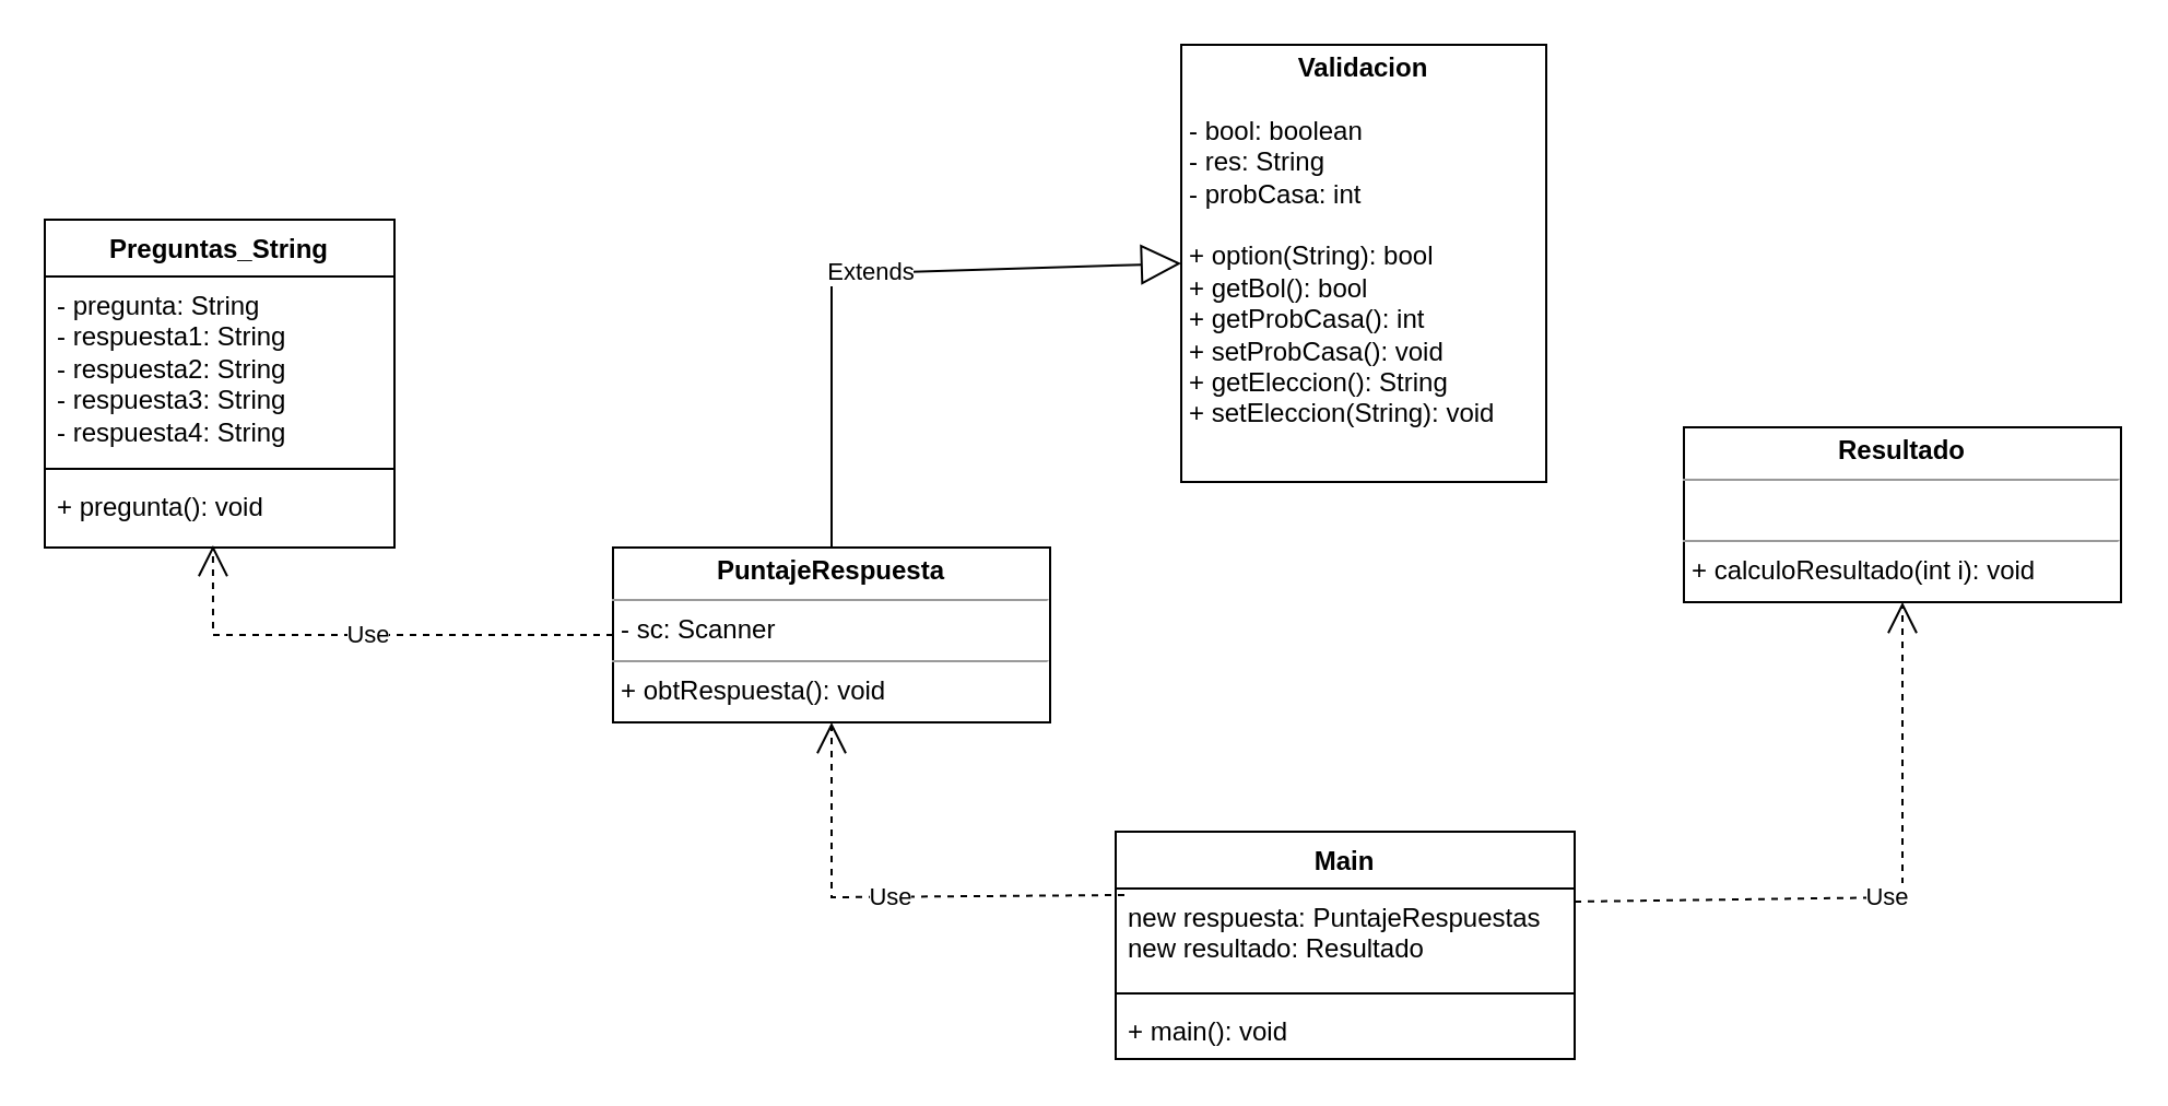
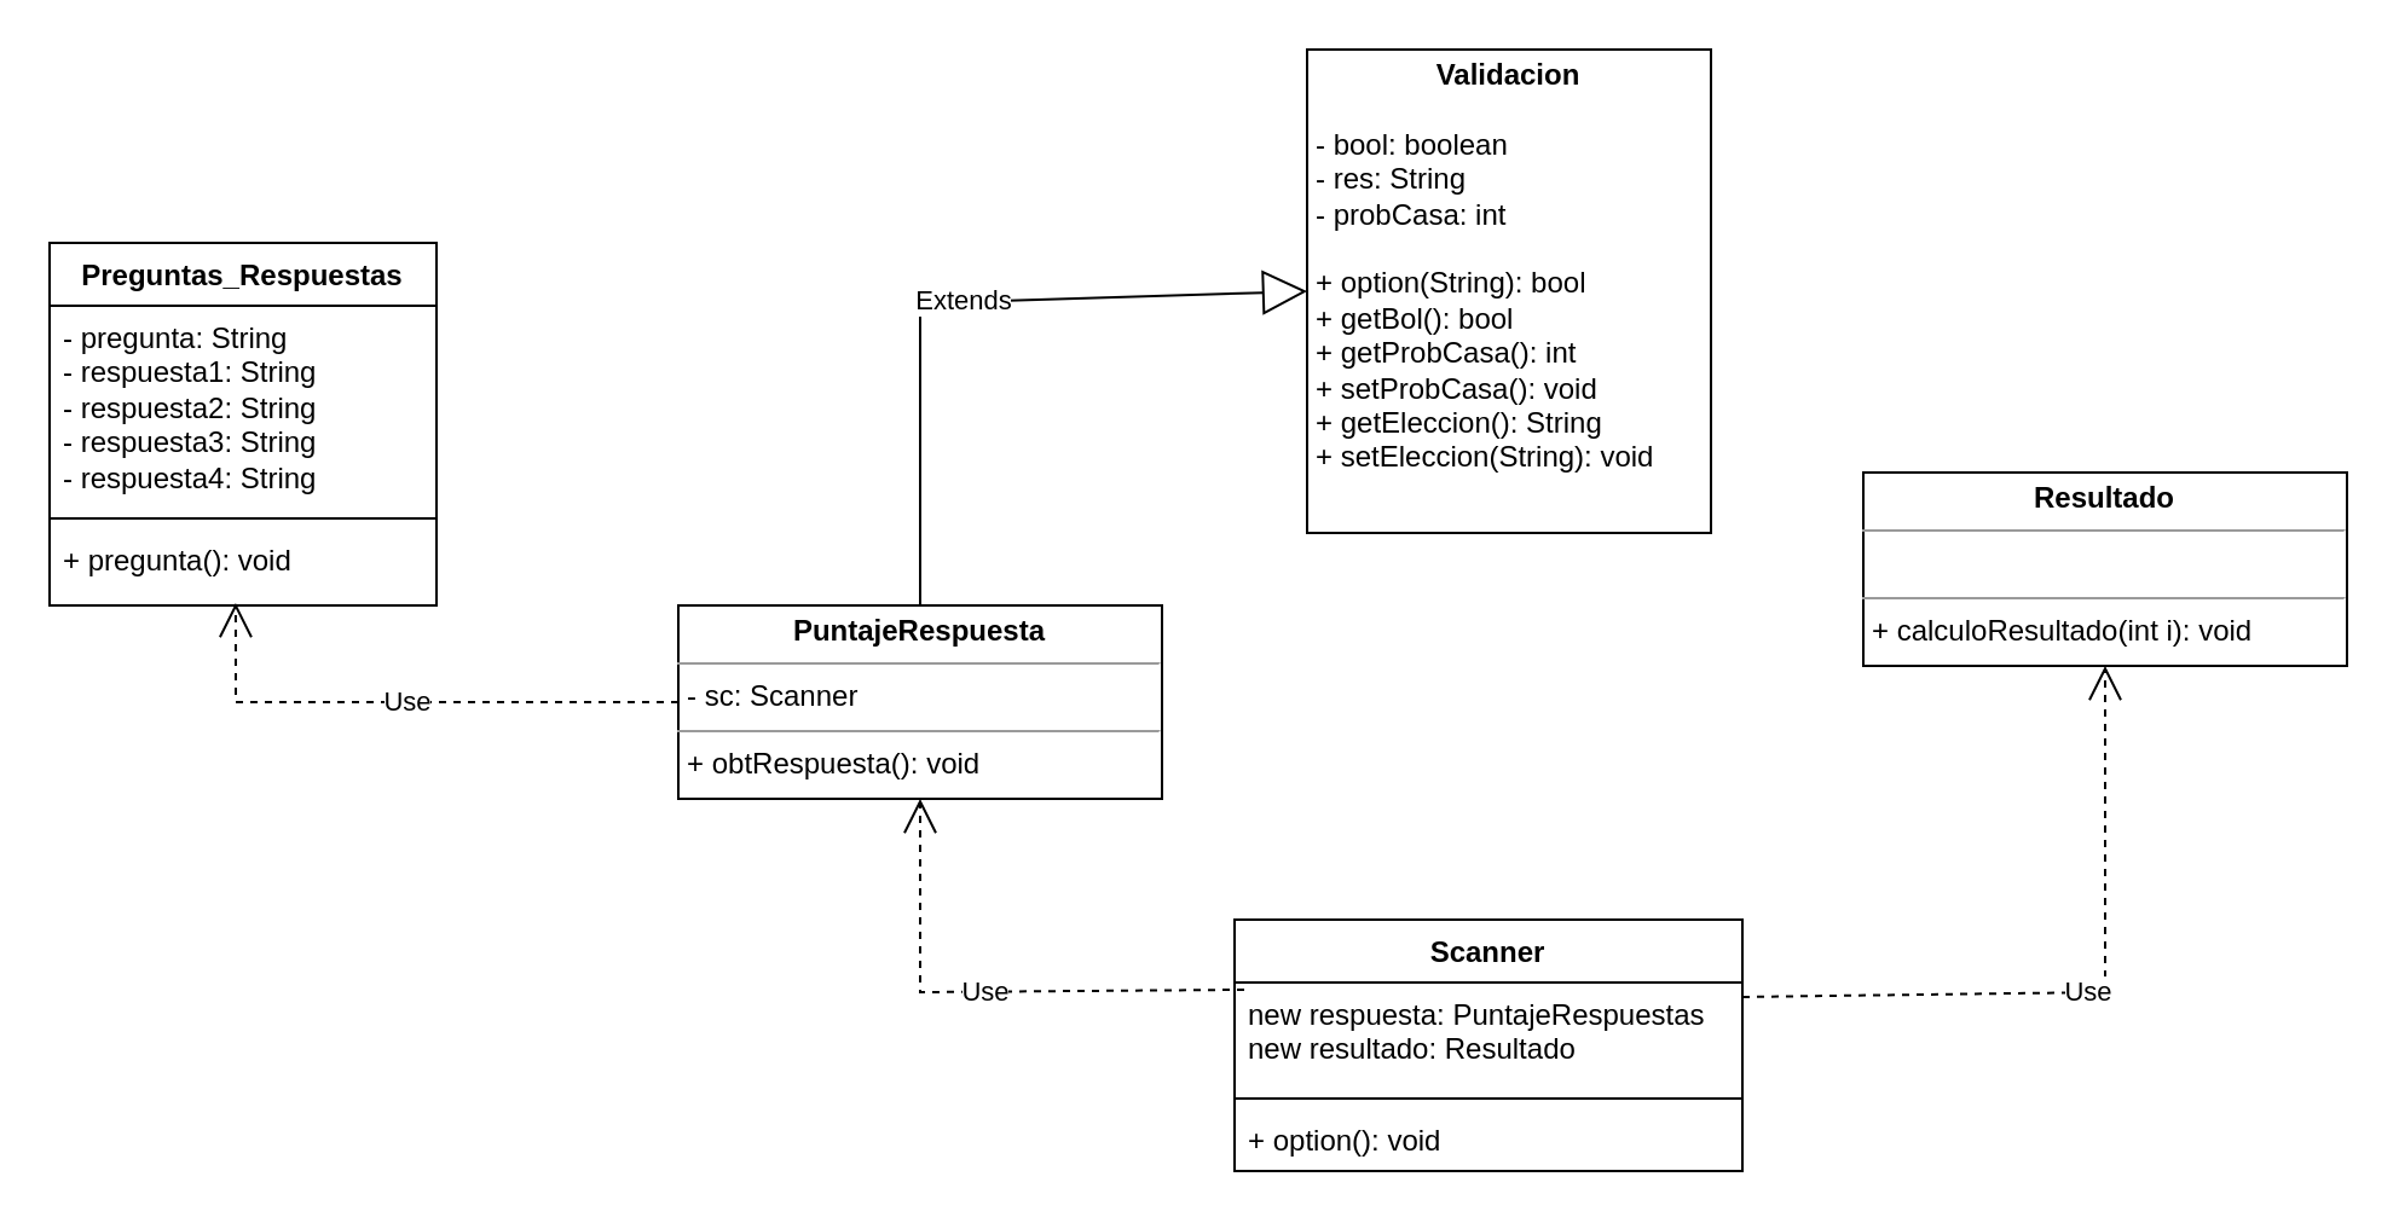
  <mxCell id="0" />
  <mxCell id="1" parent="0" />
  <mxCell id="2" value="&lt;p style=&quot;margin:0px;margin-top:4px;text-align:center;&quot;&gt;&lt;b&gt;Validacion&lt;/b&gt;&lt;/p&gt;&lt;p style=&quot;margin:0px;margin-left:4px;&quot;&gt;&lt;br&gt;&lt;/p&gt;&lt;p style=&quot;margin:0px;margin-left:4px;&quot;&gt;- bool: boolean&lt;br&gt;&lt;/p&gt;&lt;p style=&quot;margin:0px;margin-left:4px;&quot;&gt;- res: String&lt;br&gt;&lt;/p&gt;&lt;p style=&quot;margin:0px;margin-left:4px;&quot;&gt;- probCasa: int&lt;/p&gt;&lt;p style=&quot;margin:0px;margin-left:4px;&quot;&gt;&lt;br&gt;&lt;/p&gt;&lt;p style=&quot;margin:0px;margin-left:4px;&quot;&gt;+&amp;nbsp;option(String): bool&lt;/p&gt;&lt;p style=&quot;margin:0px;margin-left:4px;&quot;&gt;+&amp;nbsp;getBol(): bool&lt;/p&gt;&lt;p style=&quot;margin:0px;margin-left:4px;&quot;&gt;+ getProbCasa(): int&lt;/p&gt;&lt;p style=&quot;margin:0px;margin-left:4px;&quot;&gt;+ setProbCasa(): void&lt;/p&gt;&lt;p style=&quot;margin:0px;margin-left:4px;&quot;&gt;+&amp;nbsp;getEleccion(): String&lt;/p&gt;&lt;p style=&quot;margin:0px;margin-left:4px;&quot;&gt;+ setEleccion(String): void&lt;/p&gt;" style="verticalAlign=top;align=left;overflow=fill;html=1;whiteSpace=wrap;" parent="1" vertex="1"><mxGeometry x="540" y="20" width="167" height="200" as="geometry" /></mxCell>
  <mxCell id="3" value="&lt;p style=&quot;margin:0px;margin-top:4px;text-align:center;&quot;&gt;&lt;b&gt;PuntajeRespuesta&lt;/b&gt;&lt;br&gt;&lt;/p&gt;&lt;hr size=&quot;1&quot;&gt;&lt;p style=&quot;margin:0px;margin-left:4px;&quot;&gt;- sc: Scanner&lt;/p&gt;&lt;hr size=&quot;1&quot;&gt;&lt;p style=&quot;margin:0px;margin-left:4px;&quot;&gt;&lt;span style=&quot;background-color: initial;&quot;&gt;+&amp;nbsp;&lt;/span&gt;obtRespuesta&lt;span style=&quot;background-color: initial;&quot;&gt;(): void&lt;/span&gt;&lt;/p&gt;" style="verticalAlign=top;align=left;overflow=fill;html=1;whiteSpace=wrap;" parent="1" vertex="1"><mxGeometry x="280" y="250" width="200" height="80" as="geometry" /></mxCell>
  <mxCell id="4" value="&lt;p style=&quot;margin:0px;margin-top:4px;text-align:center;&quot;&gt;&lt;b&gt;Resultado&lt;/b&gt;&lt;/p&gt;&lt;hr size=&quot;1&quot;&gt;&lt;p style=&quot;margin:0px;margin-left:4px;&quot;&gt;&lt;br&gt;&lt;/p&gt;&lt;hr size=&quot;1&quot;&gt;&lt;p style=&quot;margin:0px;margin-left:4px;&quot;&gt;+&amp;nbsp;calculoResultado&lt;span style=&quot;background-color: initial;&quot;&gt;(int i): void&lt;/span&gt;&lt;/p&gt;" style="verticalAlign=top;align=left;overflow=fill;html=1;whiteSpace=wrap;strokeColor=default;fillColor=default;strokeWidth=1;" parent="1" vertex="1"><mxGeometry x="770" y="195" width="200" height="80" as="geometry" /></mxCell>
  <mxCell id="5" value="Use" style="endArrow=open;endSize=12;dashed=1;html=1;rounded=0;exitX=0.019;exitY=0.068;exitDx=0;exitDy=0;entryX=0.5;entryY=1;entryDx=0;entryDy=0;exitPerimeter=0;" parent="1" source="9" target="3" edge="1"><mxGeometry width="160" relative="1" as="geometry"><mxPoint x="547" y="414" as="sourcePoint" /><mxPoint x="440" y="460" as="targetPoint" /><Array as="points"><mxPoint x="380" y="410" /></Array></mxGeometry></mxCell>
  <mxCell id="6" value="Use" style="endArrow=open;endSize=12;dashed=1;html=1;rounded=0;entryX=0.5;entryY=1;entryDx=0;entryDy=0;exitX=1;exitY=0.136;exitDx=0;exitDy=0;exitPerimeter=0;" parent="1" source="9" target="4" edge="1"><mxGeometry width="160" relative="1" as="geometry"><mxPoint x="687" y="414" as="sourcePoint" /><mxPoint x="390" y="350" as="targetPoint" /><Array as="points"><mxPoint x="870" y="410" /></Array></mxGeometry></mxCell>
  <mxCell id="7" value="Extends" style="endArrow=block;endSize=16;endFill=0;html=1;rounded=0;entryX=0;entryY=0.5;entryDx=0;entryDy=0;exitX=0.5;exitY=0;exitDx=0;exitDy=0;" parent="1" source="3" target="2" edge="1"><mxGeometry width="160" relative="1" as="geometry"><mxPoint x="280" y="210" as="sourcePoint" /><mxPoint x="440" y="210" as="targetPoint" /><Array as="points"><mxPoint x="380" y="125" /></Array></mxGeometry></mxCell>
- <mxCell id="8" value="Main" style="swimlane;fontStyle=1;align=center;verticalAlign=top;childLayout=stackLayout;horizontal=1;startSize=26;horizontalStack=0;resizeParent=1;resizeParentMax=0;resizeLast=0;collapsible=1;marginBottom=0;whiteSpace=wrap;html=1;" parent="1" vertex="1"><mxGeometry x="510" y="380" width="210" height="104" as="geometry" /></mxCell>
+ <mxCell id="8" value="Scanner" style="swimlane;fontStyle=1;align=center;verticalAlign=top;childLayout=stackLayout;horizontal=1;startSize=26;horizontalStack=0;resizeParent=1;resizeParentMax=0;resizeLast=0;collapsible=1;marginBottom=0;whiteSpace=wrap;html=1;" parent="1" vertex="1"><mxGeometry x="510" y="380" width="210" height="104" as="geometry" /></mxCell>
  <mxCell id="9" value="new respuesta: PuntajeRespuestas&lt;span style=&quot;background-color: initial;&quot;&gt;&lt;br&gt;&lt;/span&gt;new resultado: Resultado" style="text;strokeColor=none;fillColor=none;align=left;verticalAlign=top;spacingLeft=4;spacingRight=4;overflow=hidden;rotatable=0;points=[[0,0.5],[1,0.5]];portConstraint=eastwest;whiteSpace=wrap;html=1;" parent="8" vertex="1"><mxGeometry y="26" width="210" height="44" as="geometry" /></mxCell>
  <mxCell id="10" value="" style="line;strokeWidth=1;fillColor=none;align=left;verticalAlign=middle;spacingTop=-1;spacingLeft=3;spacingRight=3;rotatable=0;labelPosition=right;points=[];portConstraint=eastwest;strokeColor=inherit;" parent="8" vertex="1"><mxGeometry y="70" width="210" height="8" as="geometry" /></mxCell>
- <mxCell id="11" value="+ main(): void" style="text;strokeColor=none;fillColor=none;align=left;verticalAlign=top;spacingLeft=4;spacingRight=4;overflow=hidden;rotatable=0;points=[[0,0.5],[1,0.5]];portConstraint=eastwest;whiteSpace=wrap;html=1;" parent="8" vertex="1"><mxGeometry y="78" width="210" height="26" as="geometry" /></mxCell>
- <mxCell id="12" value="Preguntas_String" style="swimlane;fontStyle=1;align=center;verticalAlign=top;childLayout=stackLayout;horizontal=1;startSize=26;horizontalStack=0;resizeParent=1;resizeParentMax=0;resizeLast=0;collapsible=1;marginBottom=0;whiteSpace=wrap;html=1;" vertex="1" parent="1"><mxGeometry x="20" y="100" width="160" height="150" as="geometry" /></mxCell>
+ <mxCell id="11" value="+ option(): void" style="text;strokeColor=none;fillColor=none;align=left;verticalAlign=top;spacingLeft=4;spacingRight=4;overflow=hidden;rotatable=0;points=[[0,0.5],[1,0.5]];portConstraint=eastwest;whiteSpace=wrap;html=1;" parent="8" vertex="1"><mxGeometry y="78" width="210" height="26" as="geometry" /></mxCell>
+ <mxCell id="12" value="Preguntas_Respuestas" style="swimlane;fontStyle=1;align=center;verticalAlign=top;childLayout=stackLayout;horizontal=1;startSize=26;horizontalStack=0;resizeParent=1;resizeParentMax=0;resizeLast=0;collapsible=1;marginBottom=0;whiteSpace=wrap;html=1;" vertex="1" parent="1"><mxGeometry x="20" y="100" width="160" height="150" as="geometry" /></mxCell>
  <mxCell id="13" value="- pregunta: String&lt;br&gt;- respuesta1: String&lt;br&gt;- respuesta2: String&lt;br&gt;- respuesta3: String&lt;br&gt;- respuesta4: String&lt;br&gt;&lt;div&gt;&lt;br&gt;&lt;/div&gt;" style="text;strokeColor=none;fillColor=none;align=left;verticalAlign=top;spacingLeft=4;spacingRight=4;overflow=hidden;rotatable=0;points=[[0,0.5],[1,0.5]];portConstraint=eastwest;whiteSpace=wrap;html=1;" vertex="1" parent="12"><mxGeometry y="26" width="160" height="84" as="geometry" /></mxCell>
  <mxCell id="14" value="" style="line;strokeWidth=1;fillColor=none;align=left;verticalAlign=middle;spacingTop=-1;spacingLeft=3;spacingRight=3;rotatable=0;labelPosition=right;points=[];portConstraint=eastwest;strokeColor=inherit;" vertex="1" parent="12"><mxGeometry y="110" width="160" height="8" as="geometry" /></mxCell>
  <mxCell id="15" value="+ pregunta(): void" style="text;strokeColor=none;fillColor=none;align=left;verticalAlign=top;spacingLeft=4;spacingRight=4;overflow=hidden;rotatable=0;points=[[0,0.5],[1,0.5]];portConstraint=eastwest;whiteSpace=wrap;html=1;" vertex="1" parent="12"><mxGeometry y="118" width="160" height="32" as="geometry" /></mxCell>
  <mxCell id="16" value="Use" style="endArrow=open;endSize=12;dashed=1;html=1;rounded=0;exitX=0;exitY=0.5;exitDx=0;exitDy=0;entryX=0.481;entryY=0.969;entryDx=0;entryDy=0;entryPerimeter=0;" edge="1" parent="1" source="3" target="15"><mxGeometry width="160" relative="1" as="geometry"><mxPoint x="270" y="240" as="sourcePoint" /><mxPoint x="430" y="240" as="targetPoint" /><Array as="points"><mxPoint x="97" y="290" /></Array></mxGeometry></mxCell>
